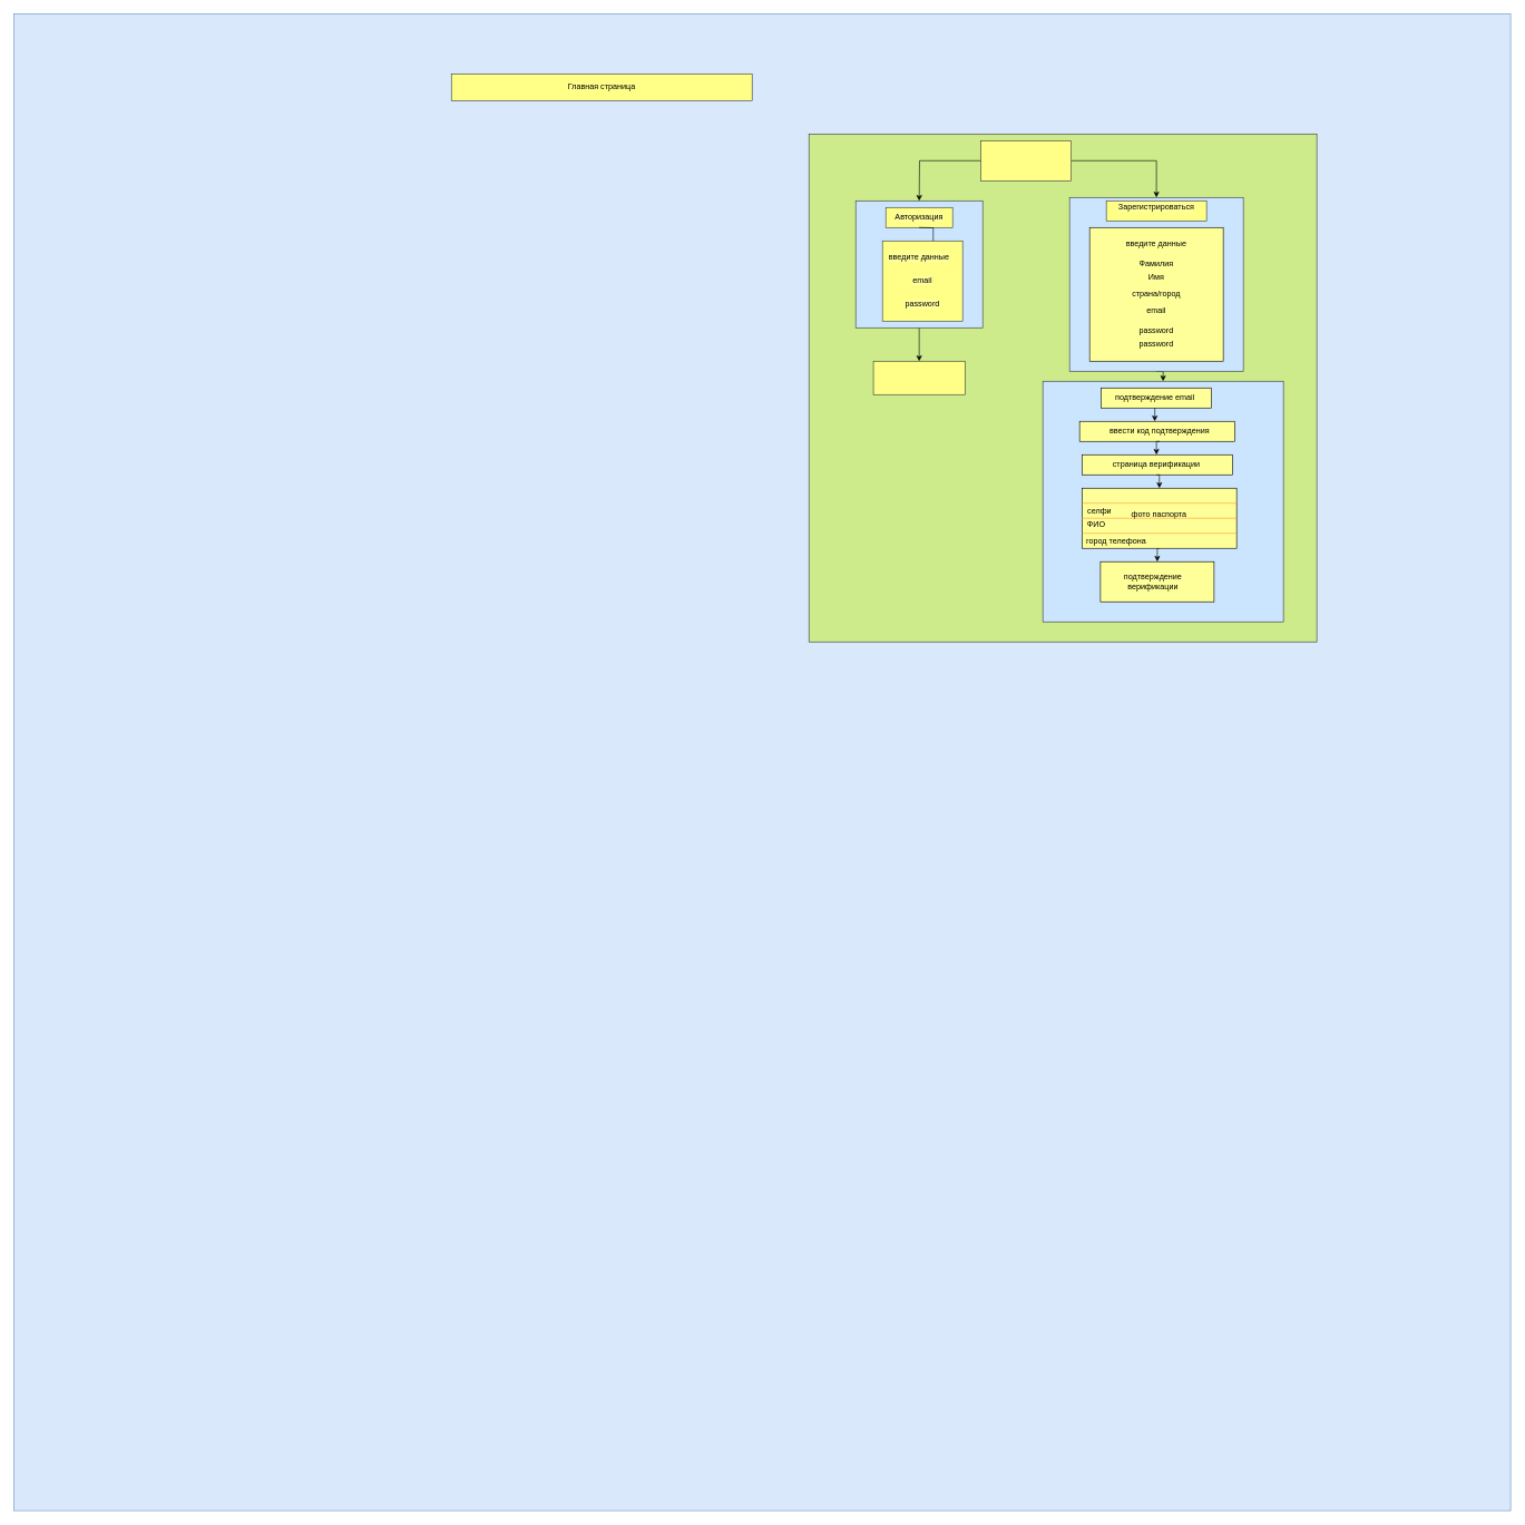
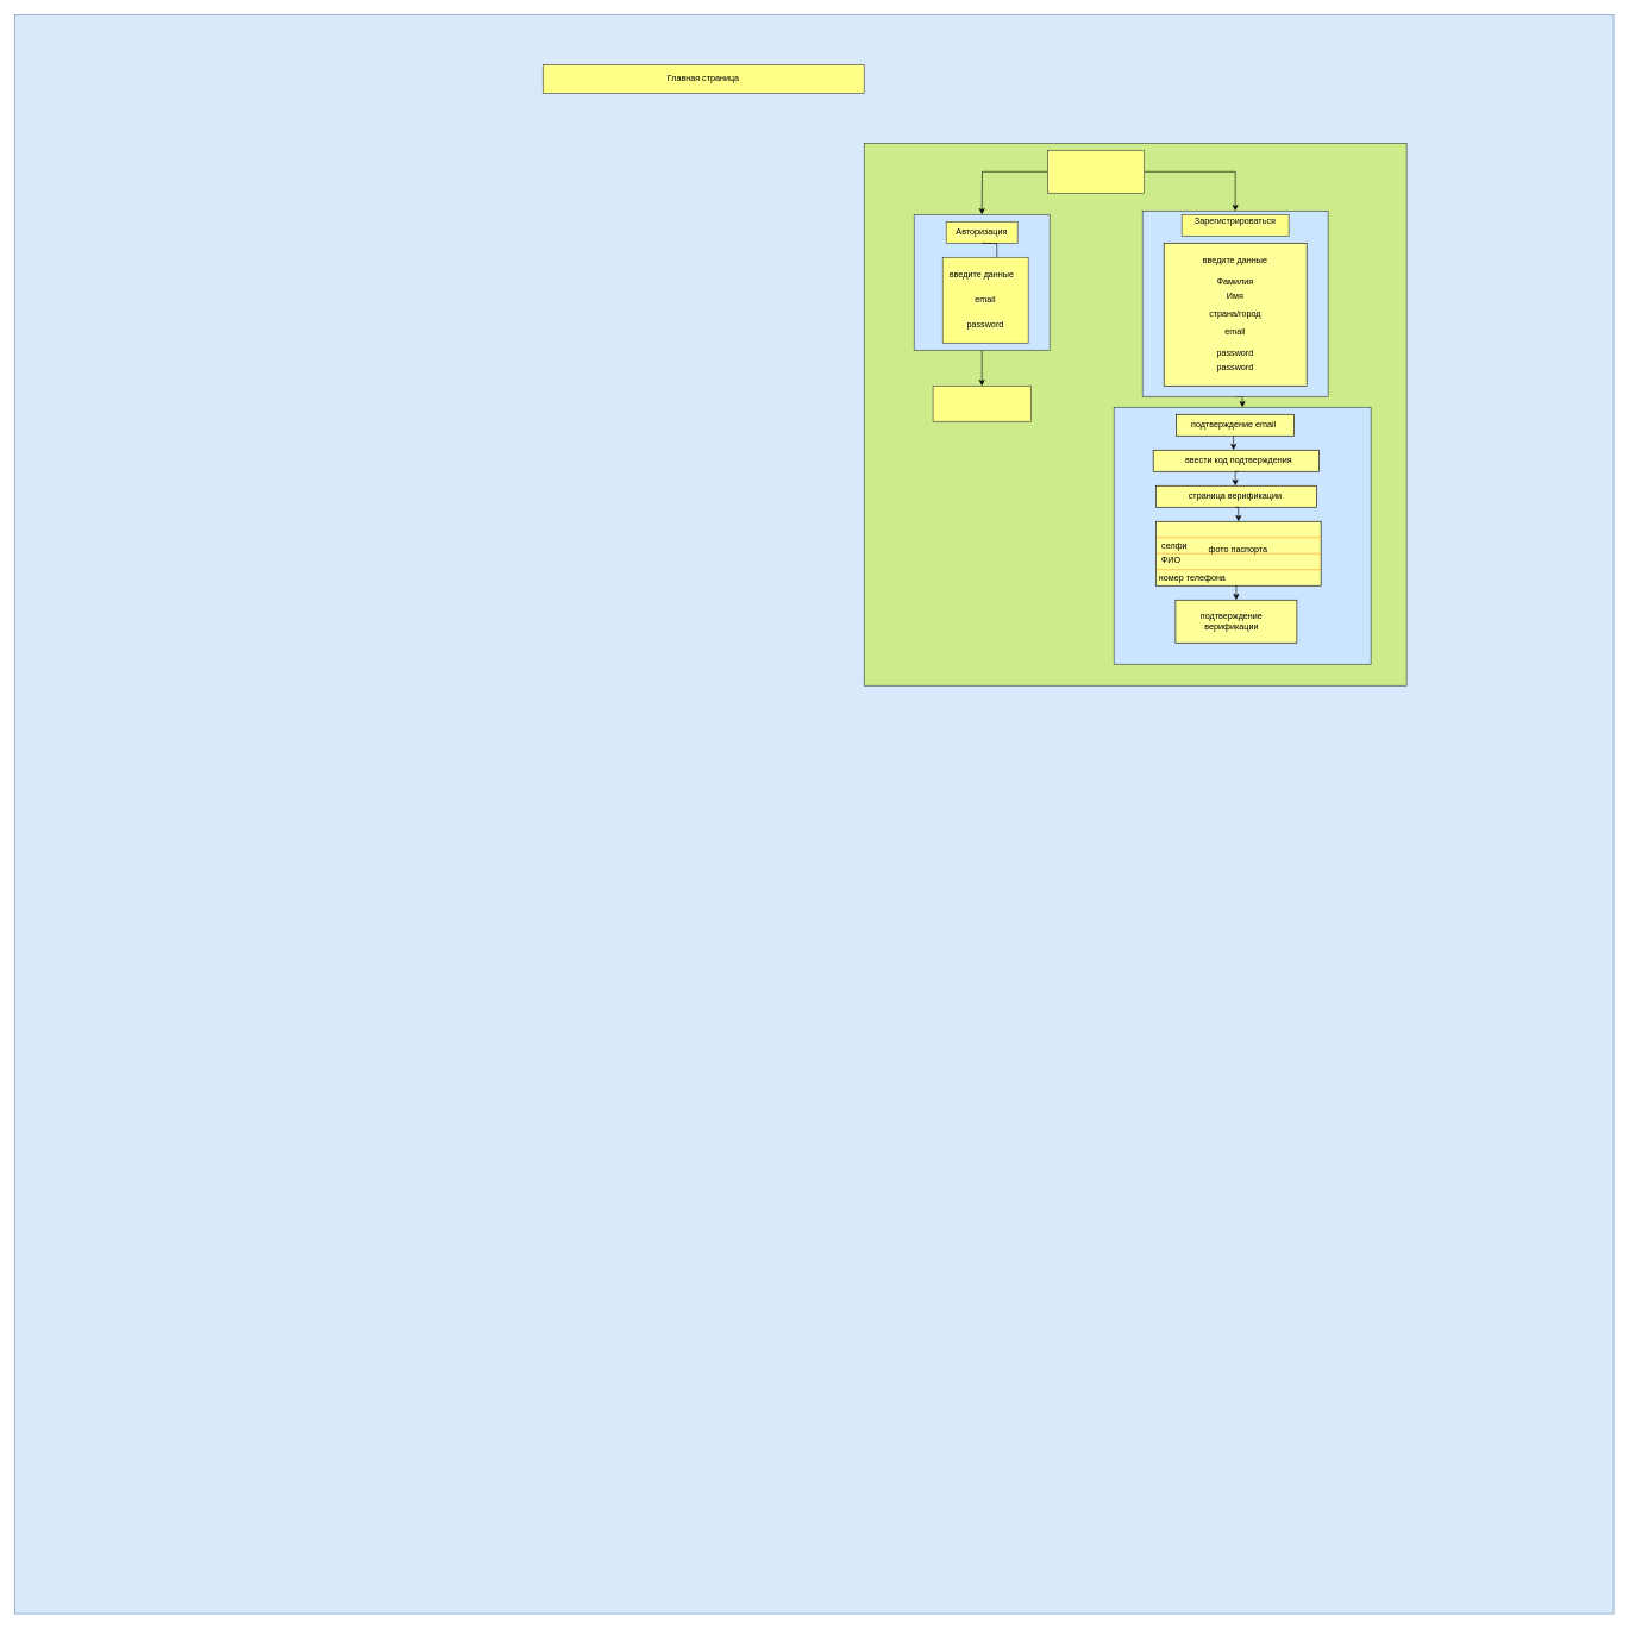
  <mxCell id="0" />
  <mxCell id="1" parent="0" />
  <mxCell id="2" value="" style="whiteSpace=wrap;html=1;aspect=fixed;fillColor=#dae8fc;strokeColor=#6c8ebf;" vertex="1" parent="1"><mxGeometry x="20" y="20" width="2240" height="2240" as="geometry" /></mxCell>
- <mxCell id="3" value="Главная&amp;nbsp;страница" style="text;html=1;align=center;verticalAlign=middle;whiteSpace=wrap;rounded=0;fillColor=#ffff88;strokeColor=#36393d;" vertex="1" parent="1"><mxGeometry x="675" y="110" width="450" height="40" as="geometry" /></mxCell>
+ <mxCell id="3" value="Главная&amp;nbsp;страница" style="text;html=1;align=center;verticalAlign=middle;whiteSpace=wrap;rounded=0;fillColor=#ffff88;strokeColor=#36393d;" vertex="1" parent="1"><mxGeometry x="760" y="90" width="450" height="40" as="geometry" /></mxCell>
  <mxCell id="4" value="" style="whiteSpace=wrap;html=1;aspect=fixed;fillColor=#cdeb8b;strokeColor=#36393d;" vertex="1" parent="1"><mxGeometry x="1210" y="200" width="760" height="760" as="geometry" /></mxCell>
  <mxCell id="5" style="edgeStyle=orthogonalEdgeStyle;rounded=0;orthogonalLoop=1;jettySize=auto;html=1;exitX=0;exitY=0.5;exitDx=0;exitDy=0;entryX=0.5;entryY=0;entryDx=0;entryDy=0;" edge="1" parent="1" source="7"><mxGeometry relative="1" as="geometry"><mxPoint x="1375" y="300" as="targetPoint" /></mxGeometry></mxCell>
  <mxCell id="6" style="edgeStyle=orthogonalEdgeStyle;rounded=0;orthogonalLoop=1;jettySize=auto;html=1;entryX=0.5;entryY=0;entryDx=0;entryDy=0;" edge="1" parent="1" source="7" target="17"><mxGeometry relative="1" as="geometry" /></mxCell>
  <mxCell id="7" value="" style="rounded=0;whiteSpace=wrap;html=1;fillColor=#ffff88;strokeColor=#36393d;" vertex="1" parent="1"><mxGeometry x="1467.5" y="210" width="135" height="60" as="geometry" /></mxCell>
  <mxCell id="8" style="edgeStyle=orthogonalEdgeStyle;rounded=0;orthogonalLoop=1;jettySize=auto;html=1;exitX=0.5;exitY=1;exitDx=0;exitDy=0;entryX=0.5;entryY=0;entryDx=0;entryDy=0;" edge="1" parent="1" source="9" target="13"><mxGeometry relative="1" as="geometry" /></mxCell>
  <mxCell id="9" value="" style="whiteSpace=wrap;html=1;aspect=fixed;fillColor=#cce5ff;strokeColor=#36393d;" vertex="1" parent="1"><mxGeometry x="1280" y="300" width="190" height="190" as="geometry" /></mxCell>
  <mxCell id="10" value="" style="rounded=0;whiteSpace=wrap;html=1;labelBackgroundColor=#ffffff;fillColor=#ffff88;strokeColor=#36393d;" vertex="1" parent="1"><mxGeometry x="1325" y="310" width="100" height="30" as="geometry" /></mxCell>
  <mxCell id="11" value="" style="edgeStyle=orthogonalEdgeStyle;rounded=0;orthogonalLoop=1;jettySize=auto;html=1;" edge="1" parent="1"><mxGeometry relative="1" as="geometry"><mxPoint x="1375" y="340" as="sourcePoint" /><mxPoint x="1379.333" y="430" as="targetPoint" /></mxGeometry></mxCell>
  <mxCell id="12" value="" style="whiteSpace=wrap;html=1;aspect=fixed;labelBackgroundColor=#ffffff;fillColor=#ffff88;strokeColor=#36393d;" vertex="1" parent="1"><mxGeometry x="1320" y="360" width="120" height="120" as="geometry" /></mxCell>
  <mxCell id="13" value="" style="rounded=0;whiteSpace=wrap;html=1;labelBackgroundColor=#ffffff;fillColor=#ffff88;strokeColor=#36393d;" vertex="1" parent="1"><mxGeometry x="1306.5" y="540" width="137" height="50" as="geometry" /></mxCell>
  <mxCell id="14" style="edgeStyle=orthogonalEdgeStyle;rounded=0;orthogonalLoop=1;jettySize=auto;html=1;exitX=0.5;exitY=1;exitDx=0;exitDy=0;entryX=0.5;entryY=0;entryDx=0;entryDy=0;" edge="1" parent="1" source="15" target="30"><mxGeometry relative="1" as="geometry" /></mxCell>
  <mxCell id="15" value="" style="whiteSpace=wrap;html=1;aspect=fixed;labelBackgroundColor=#ffffff;fillColor=#cce5ff;strokeColor=#36393d;" vertex="1" parent="1"><mxGeometry x="1600" y="295" width="260" height="260" as="geometry" /></mxCell>
  <mxCell id="16" value="" style="rounded=0;whiteSpace=wrap;html=1;labelBackgroundColor=#ffffff;fillColor=#ffff88;strokeColor=#36393d;" vertex="1" parent="1"><mxGeometry x="1655" y="300" width="150" height="30" as="geometry" /></mxCell>
  <mxCell id="17" value="Зарегистрироваться" style="text;html=1;strokeColor=none;fillColor=none;align=center;verticalAlign=middle;whiteSpace=wrap;rounded=0;labelBackgroundColor=#FFFF99;" vertex="1" parent="1"><mxGeometry x="1670" y="295" width="120" height="30" as="geometry" /></mxCell>
  <mxCell id="18" value="" style="whiteSpace=wrap;html=1;aspect=fixed;labelBackgroundColor=#FFFF99;fillColor=#FFFF99;" vertex="1" parent="1"><mxGeometry x="1630" y="340" width="200" height="200" as="geometry" /></mxCell>
  <mxCell id="19" value="введите данные" style="text;html=1;strokeColor=none;fillColor=none;align=center;verticalAlign=middle;whiteSpace=wrap;rounded=0;labelBackgroundColor=#FFFF99;" vertex="1" parent="1"><mxGeometry x="1675" y="350" width="110" height="30" as="geometry" /></mxCell>
  <mxCell id="20" value="Фамилия" style="text;html=1;strokeColor=none;fillColor=none;align=center;verticalAlign=middle;whiteSpace=wrap;rounded=0;labelBackgroundColor=#FFFF99;" vertex="1" parent="1"><mxGeometry x="1700" y="380" width="60" height="30" as="geometry" /></mxCell>
  <mxCell id="21" value="Имя" style="text;html=1;strokeColor=none;fillColor=none;align=center;verticalAlign=middle;whiteSpace=wrap;rounded=0;labelBackgroundColor=#FFFF99;" vertex="1" parent="1"><mxGeometry x="1700" y="400" width="60" height="30" as="geometry" /></mxCell>
  <mxCell id="22" value="страна/город" style="text;html=1;strokeColor=none;fillColor=none;align=center;verticalAlign=middle;whiteSpace=wrap;rounded=0;labelBackgroundColor=#FFFF99;" vertex="1" parent="1"><mxGeometry x="1690" y="425" width="80" height="30" as="geometry" /></mxCell>
  <mxCell id="23" value="email" style="text;html=1;strokeColor=none;fillColor=none;align=center;verticalAlign=middle;whiteSpace=wrap;rounded=0;labelBackgroundColor=#FFFF99;" vertex="1" parent="1"><mxGeometry x="1700" y="450" width="60" height="30" as="geometry" /></mxCell>
  <mxCell id="24" value="password" style="text;html=1;strokeColor=none;fillColor=none;align=center;verticalAlign=middle;whiteSpace=wrap;rounded=0;labelBackgroundColor=#FFFF99;" vertex="1" parent="1"><mxGeometry x="1700" y="480" width="60" height="30" as="geometry" /></mxCell>
  <mxCell id="25" value="password" style="text;html=1;strokeColor=none;fillColor=none;align=center;verticalAlign=middle;whiteSpace=wrap;rounded=0;labelBackgroundColor=#FFFF99;" vertex="1" parent="1"><mxGeometry x="1700" y="500" width="60" height="30" as="geometry" /></mxCell>
  <mxCell id="26" value="password" style="text;html=1;strokeColor=none;fillColor=none;align=center;verticalAlign=middle;whiteSpace=wrap;rounded=0;labelBackgroundColor=#FFFF99;" vertex="1" parent="1"><mxGeometry x="1350" y="440" width="60" height="30" as="geometry" /></mxCell>
  <mxCell id="27" value="email" style="text;html=1;strokeColor=none;fillColor=none;align=center;verticalAlign=middle;whiteSpace=wrap;rounded=0;labelBackgroundColor=#FFFF99;" vertex="1" parent="1"><mxGeometry x="1350" y="405" width="60" height="30" as="geometry" /></mxCell>
  <mxCell id="28" value="введите данные" style="text;html=1;strokeColor=none;fillColor=none;align=center;verticalAlign=middle;whiteSpace=wrap;rounded=0;labelBackgroundColor=#FFFF99;" vertex="1" parent="1"><mxGeometry x="1320" y="370" width="110" height="30" as="geometry" /></mxCell>
  <mxCell id="29" value="Авторизация" style="text;html=1;strokeColor=none;fillColor=none;align=center;verticalAlign=middle;whiteSpace=wrap;rounded=0;labelBackgroundColor=#FFFF99;" vertex="1" parent="1"><mxGeometry x="1345" y="310" width="60" height="30" as="geometry" /></mxCell>
  <mxCell id="30" value="" style="whiteSpace=wrap;html=1;aspect=fixed;labelBackgroundColor=#ffffff;fillColor=#cce5ff;strokeColor=#36393d;" vertex="1" parent="1"><mxGeometry x="1560" y="570" width="360" height="360" as="geometry" /></mxCell>
  <mxCell id="31" value="" style="rounded=0;whiteSpace=wrap;html=1;labelBackgroundColor=#FFFF99;fillColor=#FFFF99;" vertex="1" parent="1"><mxGeometry x="1647.5" y="580" width="165" height="30" as="geometry" /></mxCell>
  <mxCell id="32" style="edgeStyle=orthogonalEdgeStyle;rounded=0;orthogonalLoop=1;jettySize=auto;html=1;exitX=0.5;exitY=1;exitDx=0;exitDy=0;entryX=0.47;entryY=0;entryDx=0;entryDy=0;entryPerimeter=0;" edge="1" parent="1" source="33" target="36"><mxGeometry relative="1" as="geometry" /></mxCell>
  <mxCell id="33" value="подтверждение email" style="text;html=1;strokeColor=none;fillColor=none;align=center;verticalAlign=middle;whiteSpace=wrap;rounded=0;labelBackgroundColor=#FFFF99;" vertex="1" parent="1"><mxGeometry x="1647.5" y="580" width="160" height="30" as="geometry" /></mxCell>
  <mxCell id="34" value="" style="rounded=0;whiteSpace=wrap;html=1;labelBackgroundColor=#FFFF99;fillColor=#FFFF99;" vertex="1" parent="1"><mxGeometry x="1615" y="630" width="232.5" height="30" as="geometry" /></mxCell>
  <mxCell id="35" style="edgeStyle=orthogonalEdgeStyle;rounded=0;orthogonalLoop=1;jettySize=auto;html=1;exitX=0.5;exitY=1;exitDx=0;exitDy=0;entryX=0.5;entryY=0;entryDx=0;entryDy=0;" edge="1" parent="1" source="36" target="39"><mxGeometry relative="1" as="geometry" /></mxCell>
  <mxCell id="36" value="ввести код подтверждения" style="text;html=1;strokeColor=none;fillColor=none;align=center;verticalAlign=middle;whiteSpace=wrap;rounded=0;labelBackgroundColor=#FFFF99;" vertex="1" parent="1"><mxGeometry x="1610" y="630" width="250" height="30" as="geometry" /></mxCell>
  <mxCell id="37" value="" style="rounded=0;whiteSpace=wrap;html=1;labelBackgroundColor=#FFFF99;fillColor=#FFFF99;" vertex="1" parent="1"><mxGeometry x="1618.75" y="680" width="225" height="30" as="geometry" /></mxCell>
  <mxCell id="38" style="edgeStyle=orthogonalEdgeStyle;rounded=0;orthogonalLoop=1;jettySize=auto;html=1;exitX=0.5;exitY=1;exitDx=0;exitDy=0;entryX=0.5;entryY=0;entryDx=0;entryDy=0;" edge="1" parent="1" source="39" target="41"><mxGeometry relative="1" as="geometry" /></mxCell>
  <mxCell id="39" value="страница верификации" style="text;html=1;strokeColor=none;fillColor=none;align=center;verticalAlign=middle;whiteSpace=wrap;rounded=0;labelBackgroundColor=#FFFF99;" vertex="1" parent="1"><mxGeometry x="1630" y="680" width="200" height="30" as="geometry" /></mxCell>
  <mxCell id="40" style="edgeStyle=orthogonalEdgeStyle;rounded=0;orthogonalLoop=1;jettySize=auto;html=1;exitX=0.5;exitY=1;exitDx=0;exitDy=0;entryX=0.5;entryY=0;entryDx=0;entryDy=0;strokeColor=#000000;" edge="1" parent="1" source="41" target="49"><mxGeometry relative="1" as="geometry" /></mxCell>
  <mxCell id="41" value="" style="rounded=0;whiteSpace=wrap;html=1;labelBackgroundColor=#FFFF99;fillColor=#FFFF99;" vertex="1" parent="1"><mxGeometry x="1618.75" y="730" width="231.25" height="90" as="geometry" /></mxCell>
  <mxCell id="42" value="фото паспорта" style="text;html=1;strokeColor=none;fillColor=none;align=center;verticalAlign=middle;whiteSpace=wrap;rounded=0;labelBackgroundColor=#FFFF99;" vertex="1" parent="1"><mxGeometry x="1687.18" y="755" width="94.38" height="30" as="geometry" /></mxCell>
  <mxCell id="43" value="" style="endArrow=none;html=1;rounded=0;exitX=0;exitY=0.25;exitDx=0;exitDy=0;entryX=1;entryY=0.25;entryDx=0;entryDy=0;fillColor=#ffff88;strokeColor=#FF9933;" edge="1" parent="1" source="41" target="41"><mxGeometry width="50" height="50" relative="1" as="geometry"><mxPoint x="1550" y="770" as="sourcePoint" /><mxPoint x="1600" y="720" as="targetPoint" /></mxGeometry></mxCell>
  <mxCell id="44" value="" style="endArrow=none;html=1;rounded=0;exitX=0;exitY=0.5;exitDx=0;exitDy=0;entryX=1;entryY=0.5;entryDx=0;entryDy=0;fillColor=#ffff88;strokeColor=#FF9933;" edge="1" parent="1" source="41" target="41"><mxGeometry width="50" height="50" relative="1" as="geometry"><mxPoint x="1628.75" y="762.5" as="sourcePoint" /><mxPoint x="1860" y="762.5" as="targetPoint" /></mxGeometry></mxCell>
  <mxCell id="45" value="" style="endArrow=none;html=1;rounded=0;exitX=0;exitY=0.75;exitDx=0;exitDy=0;entryX=1;entryY=0.75;entryDx=0;entryDy=0;fillColor=#ffff88;strokeColor=#FF9933;" edge="1" parent="1" source="41" target="41"><mxGeometry width="50" height="50" relative="1" as="geometry"><mxPoint x="1638.75" y="772.5" as="sourcePoint" /><mxPoint x="1870" y="772.5" as="targetPoint" /></mxGeometry></mxCell>
  <mxCell id="46" value="селфи" style="text;html=1;strokeColor=none;fillColor=none;align=center;verticalAlign=middle;whiteSpace=wrap;rounded=0;labelBackgroundColor=#FFFF99;" vertex="1" parent="1"><mxGeometry x="1610" y="750" width="70" height="30" as="geometry" /></mxCell>
  <mxCell id="47" value="ФИО" style="text;html=1;strokeColor=none;fillColor=none;align=center;verticalAlign=middle;whiteSpace=wrap;rounded=0;labelBackgroundColor=#FFFF99;" vertex="1" parent="1"><mxGeometry x="1610" y="780" width="60" height="10" as="geometry" /></mxCell>
- <mxCell id="48" value="город телефона" style="text;html=1;strokeColor=none;fillColor=none;align=center;verticalAlign=middle;whiteSpace=wrap;rounded=0;labelBackgroundColor=#FFFF99;" vertex="1" parent="1"><mxGeometry x="1610" y="800" width="120" height="20" as="geometry" /></mxCell>
+ <mxCell id="48" value="номер телефона" style="text;html=1;strokeColor=none;fillColor=none;align=center;verticalAlign=middle;whiteSpace=wrap;rounded=0;labelBackgroundColor=#FFFF99;" vertex="1" parent="1"><mxGeometry x="1610" y="800" width="120" height="20" as="geometry" /></mxCell>
  <mxCell id="49" value="" style="rounded=0;whiteSpace=wrap;html=1;labelBackgroundColor=#FFFF99;fillColor=#FFFF99;" vertex="1" parent="1"><mxGeometry x="1646.25" y="840" width="170" height="60" as="geometry" /></mxCell>
  <mxCell id="50" value="подтверждение верификации" style="text;html=1;strokeColor=none;fillColor=none;align=center;verticalAlign=middle;whiteSpace=wrap;rounded=0;labelBackgroundColor=#FFFF99;" vertex="1" parent="1"><mxGeometry x="1675" y="855" width="100" height="30" as="geometry" /></mxCell>
